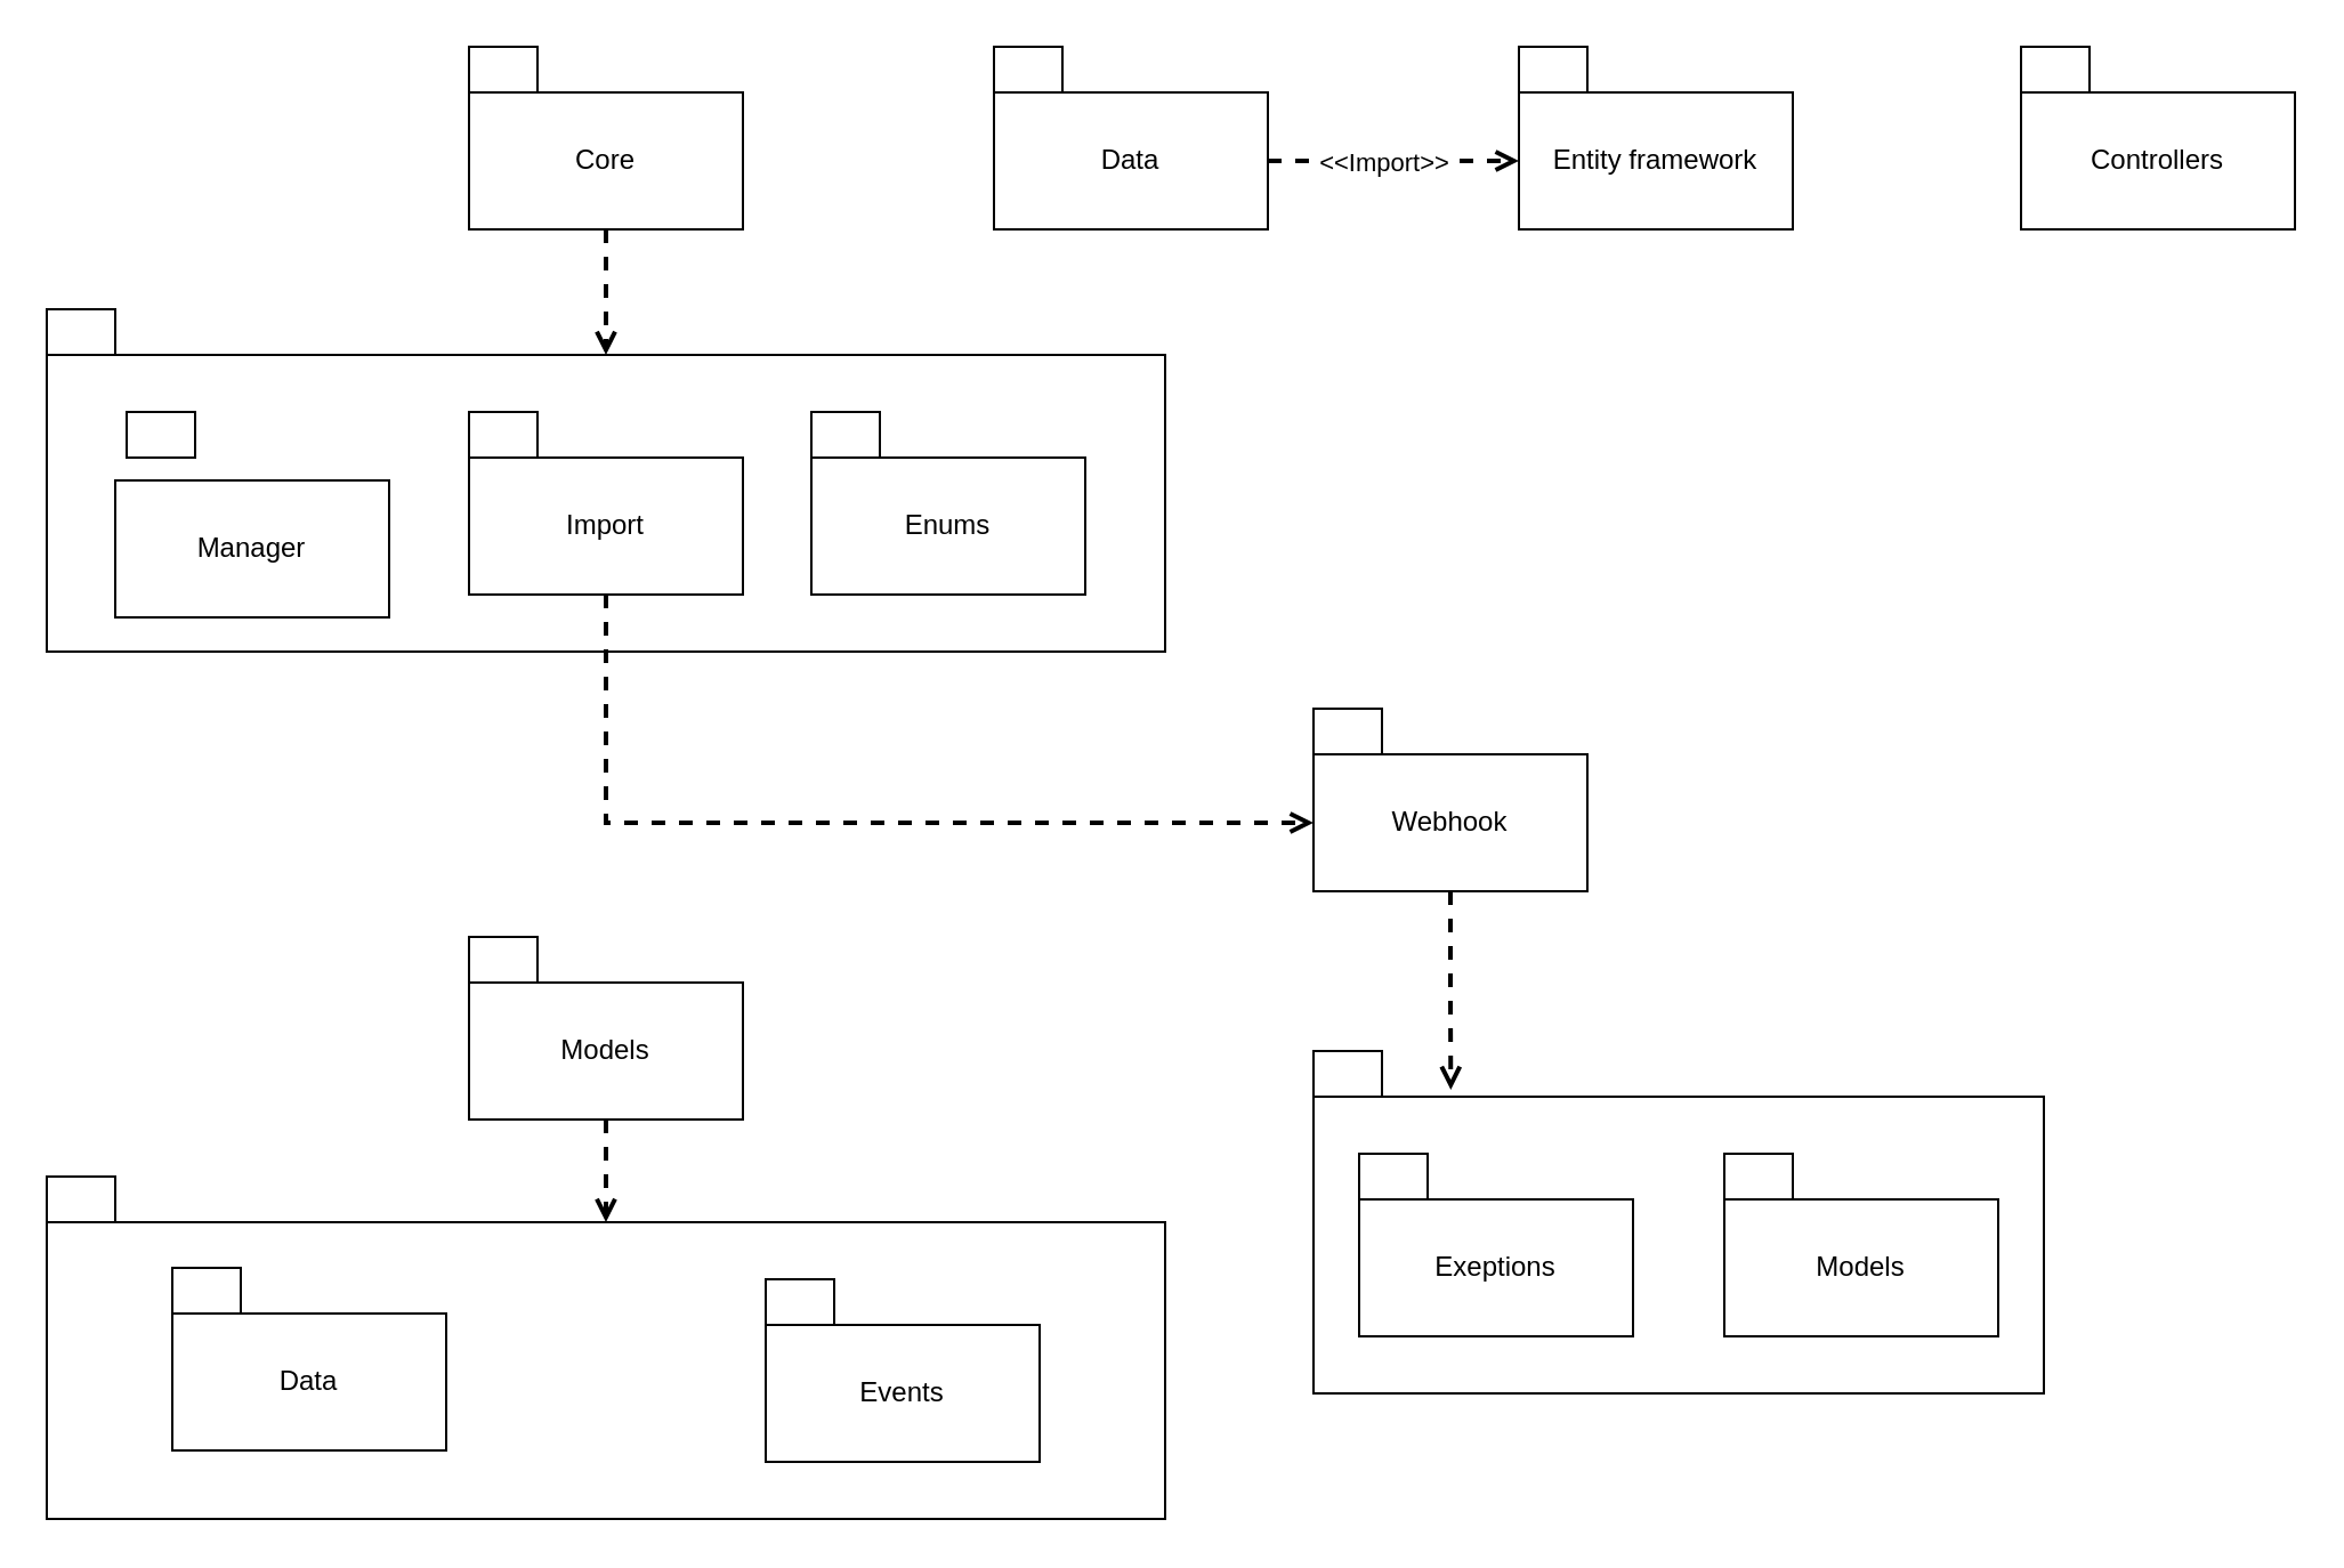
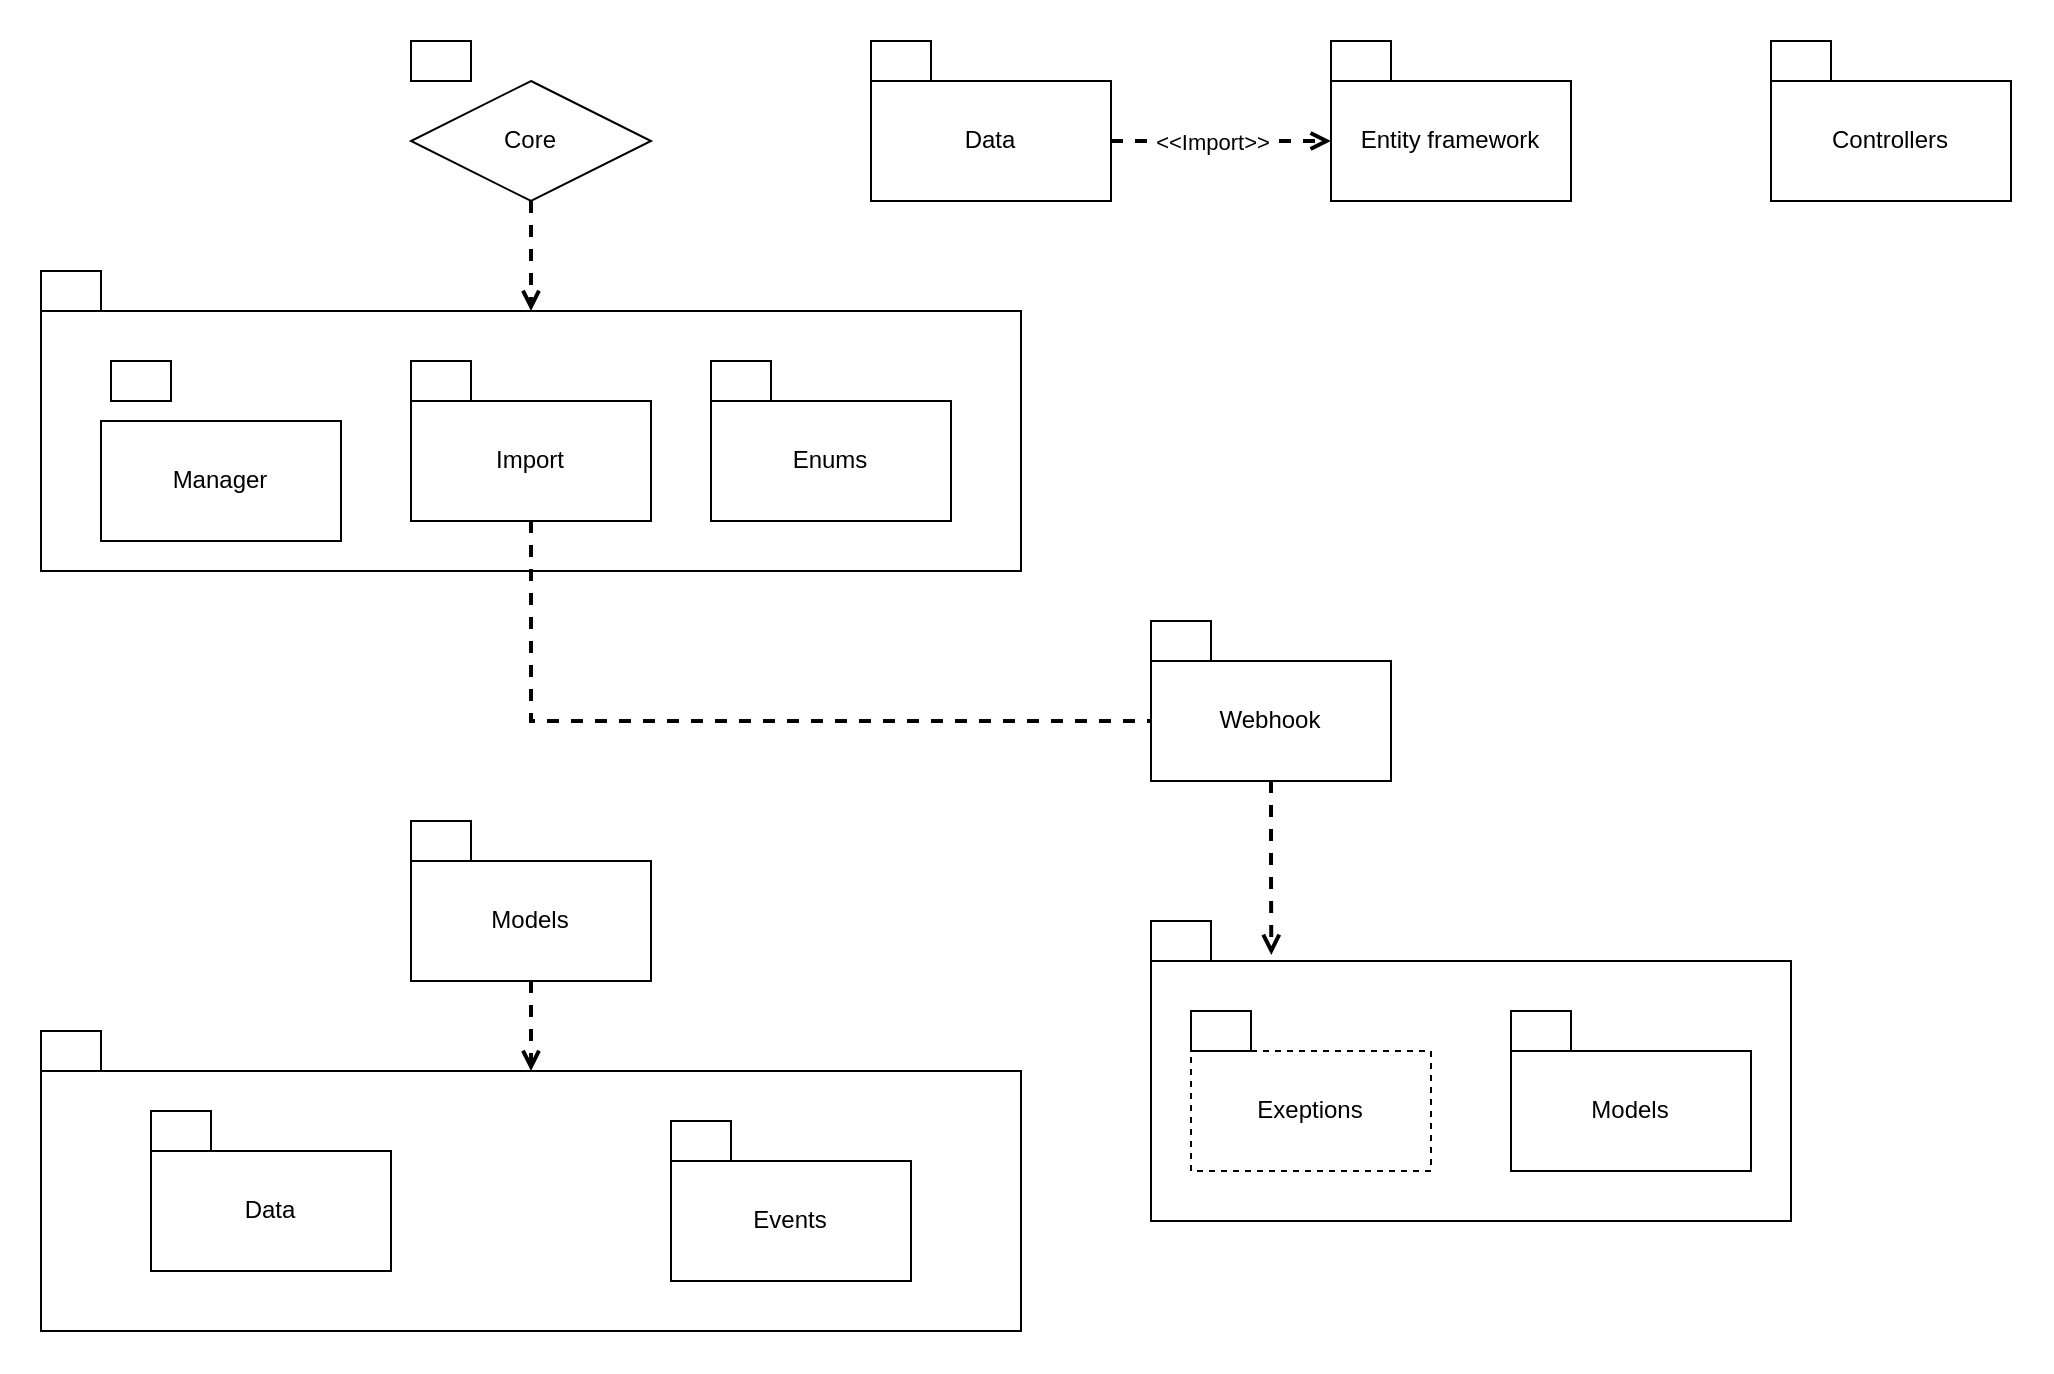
  <mxCell id="0" />
  <mxCell id="1" parent="0" />
  <mxCell id="2" value="Controllers" style="rounded=0;whiteSpace=wrap;html=1;" vertex="1" parent="1"><mxGeometry x="885" y="40" width="120" height="60" as="geometry" /></mxCell>
  <mxCell id="3" value="" style="rounded=0;whiteSpace=wrap;html=1;" vertex="1" parent="1"><mxGeometry x="885" y="20" width="30" height="20" as="geometry" /></mxCell>
- <mxCell id="4" value="Core" style="rounded=0;whiteSpace=wrap;html=1;" vertex="1" parent="1"><mxGeometry x="205" y="40" width="120" height="60" as="geometry" /></mxCell>
+ <mxCell id="4" value="Core" style="rhombus;whiteSpace=wrap;html=1;" vertex="1" parent="1"><mxGeometry x="205" y="40" width="120" height="60" as="geometry" /></mxCell>
  <mxCell id="5" value="" style="rounded=0;whiteSpace=wrap;html=1;" vertex="1" parent="1"><mxGeometry x="205" y="20" width="30" height="20" as="geometry" /></mxCell>
- <mxCell id="6" style="edgeStyle=orthogonalEdgeStyle;rounded=0;orthogonalLoop=1;jettySize=auto;html=1;entryX=0;entryY=0.5;entryDx=0;entryDy=0;dashed=1;strokeWidth=2;endArrow=open;endFill=0;" edge="1" parent="1" source="7" target="33"><mxGeometry relative="1" as="geometry"><Array as="points"><mxPoint x="265" y="360" /></Array></mxGeometry></mxCell>
+ <mxCell id="6" style="edgeStyle=orthogonalEdgeStyle;rounded=0;orthogonalLoop=1;jettySize=auto;html=1;entryX=0;entryY=0.5;entryDx=0;entryDy=0;dashed=1;strokeWidth=2;endArrow=none;endFill=0;" edge="1" parent="1" source="7" target="33"><mxGeometry relative="1" as="geometry"><Array as="points"><mxPoint x="265" y="360" /></Array></mxGeometry></mxCell>
  <mxCell id="7" value="Import" style="rounded=0;whiteSpace=wrap;html=1;" vertex="1" parent="1"><mxGeometry x="205" y="200" width="120" height="60" as="geometry" /></mxCell>
  <mxCell id="8" value="" style="rounded=0;whiteSpace=wrap;html=1;" vertex="1" parent="1"><mxGeometry x="205" y="180" width="30" height="20" as="geometry" /></mxCell>
  <mxCell id="9" value="Enums" style="rounded=0;whiteSpace=wrap;html=1;" vertex="1" parent="1"><mxGeometry x="355" y="200" width="120" height="60" as="geometry" /></mxCell>
  <mxCell id="10" value="" style="rounded=0;whiteSpace=wrap;html=1;" vertex="1" parent="1"><mxGeometry x="355" y="180" width="30" height="20" as="geometry" /></mxCell>
  <mxCell id="11" value="Manager" style="rounded=0;whiteSpace=wrap;html=1;" vertex="1" parent="1"><mxGeometry x="50" y="210" width="120" height="60" as="geometry" /></mxCell>
  <mxCell id="12" value="" style="rounded=0;whiteSpace=wrap;html=1;" vertex="1" parent="1"><mxGeometry x="55" y="180" width="30" height="20" as="geometry" /></mxCell>
  <mxCell id="13" value="" style="rounded=0;whiteSpace=wrap;html=1;fillColor=none;" vertex="1" parent="1"><mxGeometry x="20" y="155" width="490" height="130" as="geometry" /></mxCell>
  <mxCell id="14" value="" style="endArrow=open;html=1;rounded=0;dashed=1;exitX=0.5;exitY=1;exitDx=0;exitDy=0;endFill=0;strokeWidth=2;" edge="1" parent="1" source="4" target="13"><mxGeometry width="50" height="50" relative="1" as="geometry"><mxPoint x="-105" y="280" as="sourcePoint" /><mxPoint x="-55" y="230" as="targetPoint" /></mxGeometry></mxCell>
  <mxCell id="15" style="edgeStyle=orthogonalEdgeStyle;rounded=0;orthogonalLoop=1;jettySize=auto;html=1;entryX=0.5;entryY=0;entryDx=0;entryDy=0;dashed=1;strokeWidth=2;endArrow=open;endFill=0;" edge="1" parent="1" source="16" target="28"><mxGeometry relative="1" as="geometry" /></mxCell>
  <mxCell id="16" value="Models" style="rounded=0;whiteSpace=wrap;html=1;" vertex="1" parent="1"><mxGeometry x="205" y="430" width="120" height="60" as="geometry" /></mxCell>
  <mxCell id="17" value="" style="rounded=0;whiteSpace=wrap;html=1;" vertex="1" parent="1"><mxGeometry x="205" y="410" width="30" height="20" as="geometry" /></mxCell>
  <mxCell id="18" value="Entity framework" style="rounded=0;whiteSpace=wrap;html=1;" vertex="1" parent="1"><mxGeometry x="665" y="40" width="120" height="60" as="geometry" /></mxCell>
  <mxCell id="19" value="" style="rounded=0;whiteSpace=wrap;html=1;" vertex="1" parent="1"><mxGeometry x="665" y="20" width="30" height="20" as="geometry" /></mxCell>
  <mxCell id="20" style="edgeStyle=orthogonalEdgeStyle;rounded=0;orthogonalLoop=1;jettySize=auto;html=1;dashed=1;strokeWidth=2;endArrow=open;endFill=0;" edge="1" parent="1" source="22" target="18"><mxGeometry relative="1" as="geometry" /></mxCell>
  <mxCell id="21" value="&amp;lt;&amp;lt;Import&amp;gt;&amp;gt;" style="edgeLabel;html=1;align=center;verticalAlign=middle;resizable=0;points=[];" vertex="1" connectable="0" parent="20"><mxGeometry x="-0.244" relative="1" as="geometry"><mxPoint x="8" as="offset" /></mxGeometry></mxCell>
  <mxCell id="22" value="Data" style="rounded=0;whiteSpace=wrap;html=1;" vertex="1" parent="1"><mxGeometry x="435" y="40" width="120" height="60" as="geometry" /></mxCell>
  <mxCell id="23" value="" style="rounded=0;whiteSpace=wrap;html=1;" vertex="1" parent="1"><mxGeometry x="435" y="20" width="30" height="20" as="geometry" /></mxCell>
  <mxCell id="24" value="Events" style="rounded=0;whiteSpace=wrap;html=1;" vertex="1" parent="1"><mxGeometry x="335" y="580" width="120" height="60" as="geometry" /></mxCell>
  <mxCell id="25" value="" style="rounded=0;whiteSpace=wrap;html=1;" vertex="1" parent="1"><mxGeometry x="335" y="560" width="30" height="20" as="geometry" /></mxCell>
  <mxCell id="26" value="Data" style="rounded=0;whiteSpace=wrap;html=1;" vertex="1" parent="1"><mxGeometry x="75" y="575" width="120" height="60" as="geometry" /></mxCell>
  <mxCell id="27" value="" style="rounded=0;whiteSpace=wrap;html=1;" vertex="1" parent="1"><mxGeometry x="75" y="555" width="30" height="20" as="geometry" /></mxCell>
  <mxCell id="28" value="" style="rounded=0;whiteSpace=wrap;html=1;fillColor=none;" vertex="1" parent="1"><mxGeometry x="20" y="535" width="490" height="130" as="geometry" /></mxCell>
  <mxCell id="29" value="" style="rounded=0;whiteSpace=wrap;html=1;" vertex="1" parent="1"><mxGeometry x="20" y="515" width="30" height="20" as="geometry" /></mxCell>
  <mxCell id="30" value="" style="rounded=0;whiteSpace=wrap;html=1;" vertex="1" parent="1"><mxGeometry x="20" y="135" width="30" height="20" as="geometry" /></mxCell>
  <mxCell id="31" value="" style="rounded=0;whiteSpace=wrap;html=1;fillColor=none;" vertex="1" parent="1"><mxGeometry x="575" y="480" width="320" height="130" as="geometry" /></mxCell>
  <mxCell id="32" style="edgeStyle=orthogonalEdgeStyle;rounded=0;orthogonalLoop=1;jettySize=auto;html=1;entryX=0.188;entryY=-0.023;entryDx=0;entryDy=0;entryPerimeter=0;dashed=1;strokeWidth=2;endArrow=open;endFill=0;" edge="1" parent="1" source="33" target="31"><mxGeometry relative="1" as="geometry" /></mxCell>
  <mxCell id="33" value="Webhook" style="rounded=0;whiteSpace=wrap;html=1;" vertex="1" parent="1"><mxGeometry x="575" y="330" width="120" height="60" as="geometry" /></mxCell>
  <mxCell id="34" value="" style="rounded=0;whiteSpace=wrap;html=1;" vertex="1" parent="1"><mxGeometry x="575" y="310" width="30" height="20" as="geometry" /></mxCell>
  <mxCell id="35" value="" style="rounded=0;whiteSpace=wrap;html=1;" vertex="1" parent="1"><mxGeometry x="575" y="460" width="30" height="20" as="geometry" /></mxCell>
- <mxCell id="36" value="Exeptions" style="rounded=0;whiteSpace=wrap;html=1;" vertex="1" parent="1"><mxGeometry x="595" y="525" width="120" height="60" as="geometry" /></mxCell>
+ <mxCell id="36" value="Exeptions" style="rounded=0;whiteSpace=wrap;html=1;dashed=1;" vertex="1" parent="1"><mxGeometry x="595" y="525" width="120" height="60" as="geometry" /></mxCell>
  <mxCell id="37" value="" style="rounded=0;whiteSpace=wrap;html=1;" vertex="1" parent="1"><mxGeometry x="595" y="505" width="30" height="20" as="geometry" /></mxCell>
  <mxCell id="38" value="Models" style="rounded=0;whiteSpace=wrap;html=1;" vertex="1" parent="1"><mxGeometry x="755" y="525" width="120" height="60" as="geometry" /></mxCell>
  <mxCell id="39" value="" style="rounded=0;whiteSpace=wrap;html=1;" vertex="1" parent="1"><mxGeometry x="755" y="505" width="30" height="20" as="geometry" /></mxCell>
